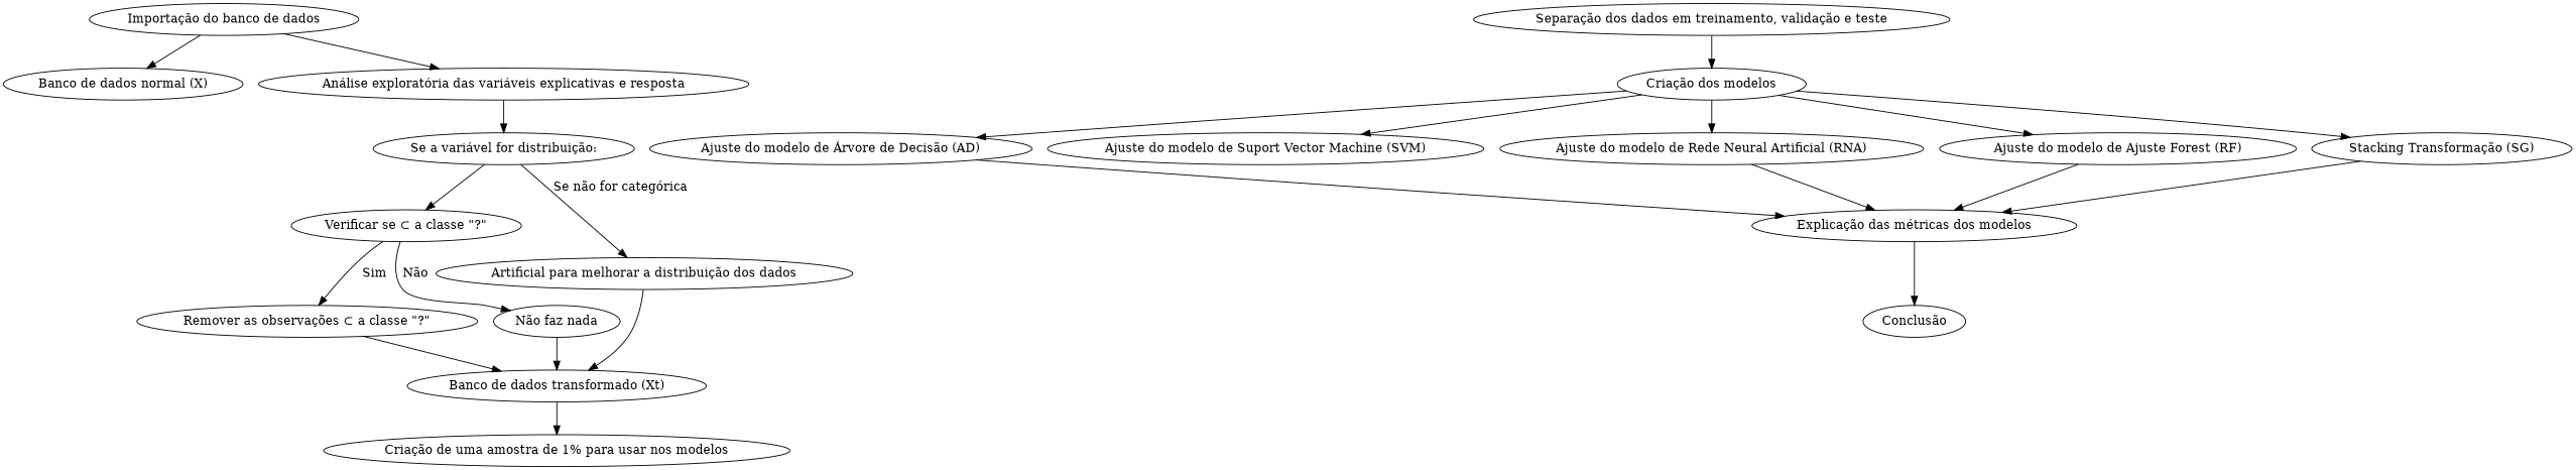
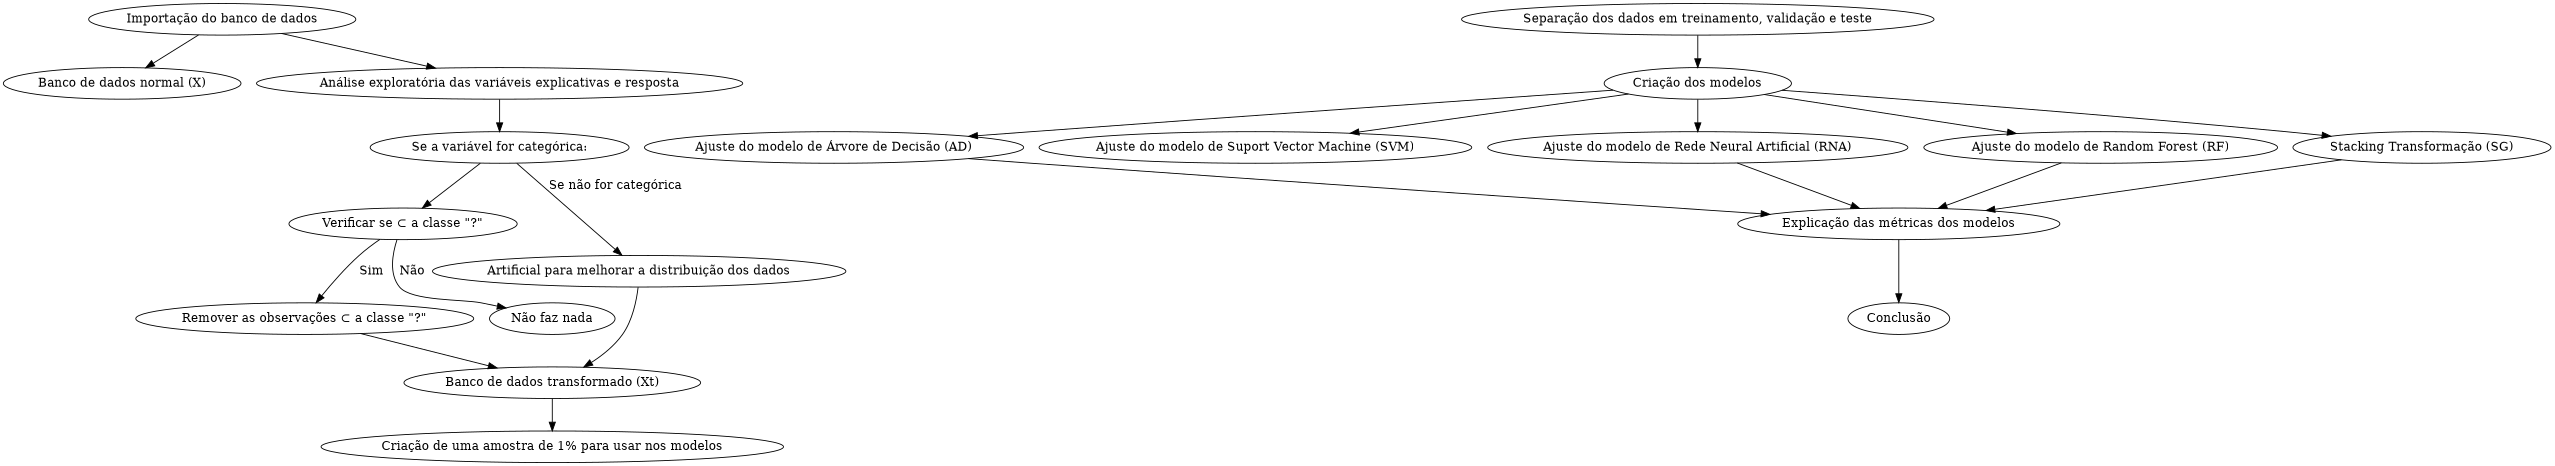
  digraph {
    n1 [label="Importação do banco de dados"]
    n2 [label="Banco de dados normal (X)"]
    n3 [label="Análise exploratória das variáveis explicativas e resposta"]
-   n4 [label="Se a variável for distribuição:"]
+   n4 [label="Se a variável for categórica:"]
    n5 [label="Criação de uma amostra de 1% para usar nos modelos"]
    n6 [label="Verificar se ⊂ a classe \"?\""]
    n7 [label="Artificial para melhorar a distribuição dos dados"]
    n8 [label="Remover as observações ⊂ a classe \"?\""]
    n9 [label="Não faz nada"]
    n10 [label="Banco de dados transformado (Xt)"]
    n11 [label="Separação dos dados em treinamento, validação e teste"]
    n12 [label="Criação dos modelos"]
    n13 [label="Ajuste do modelo de Árvore de Decisão (AD)"]
    n14 [label="Ajuste do modelo de Suport Vector Machine (SVM)"]
    n15 [label="Ajuste do modelo de Rede Neural Artificial (RNA)"]
-   n16 [label="Ajuste do modelo de Ajuste Forest (RF)"]
+   n16 [label="Ajuste do modelo de Random Forest (RF)"]
    n17 [label="Stacking Transformação (SG)"]
    n18 [label="Explicação das métricas dos modelos"]
    n19 [label="Conclusão"]
    n1 -> n2
    n1 -> n3
    n3 -> n4
    n4 -> n6
    n4 -> n7 [label="Se não for categórica"]
    n6 -> n8 [label=Sim]
    n6 -> n9 [label="Não"]
    n7 -> n10
    n8 -> n10
-   n9 -> n10
    n10 -> n5
    n11 -> n12
    n12 -> n13
    n12 -> n14
    n12 -> n15
    n12 -> n16
    n12 -> n17
    n13 -> n18
    n15 -> n18
    n16 -> n18
    n17 -> n18
    n18 -> n19
  }
